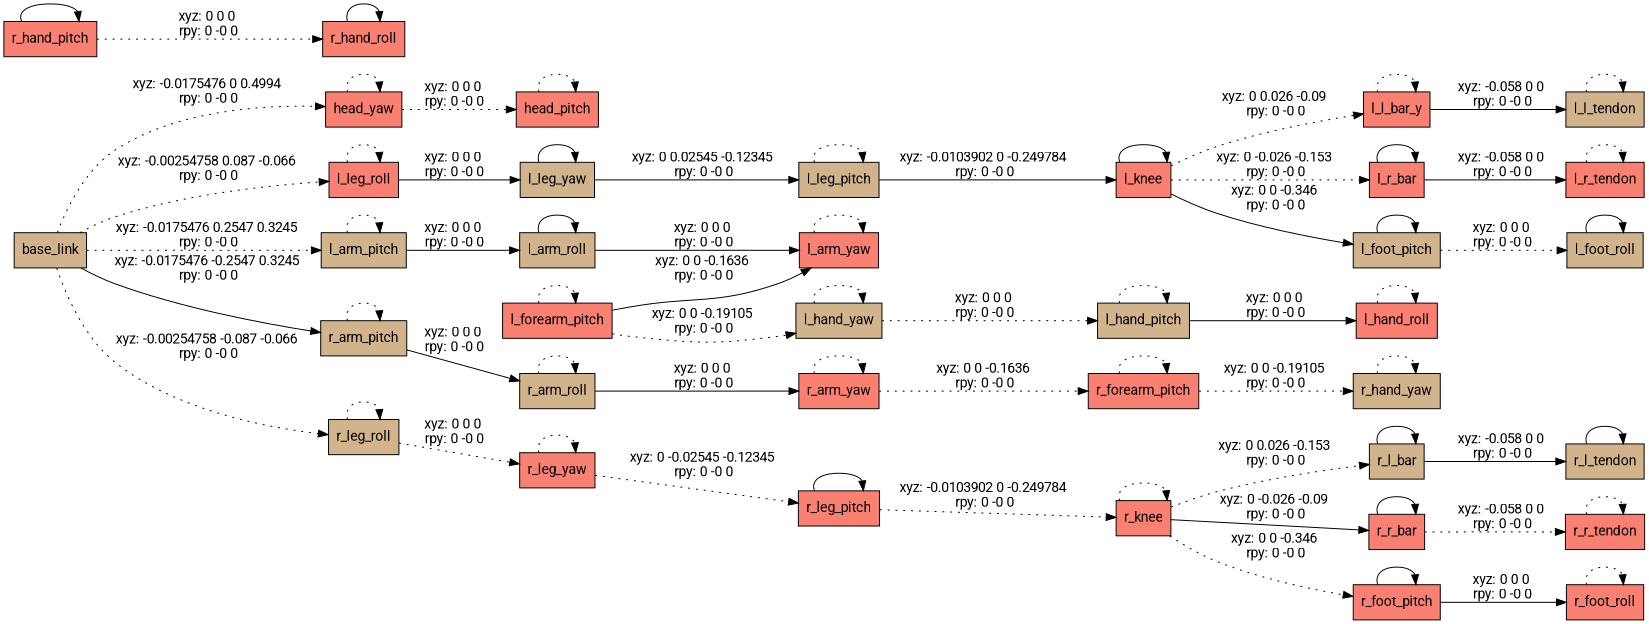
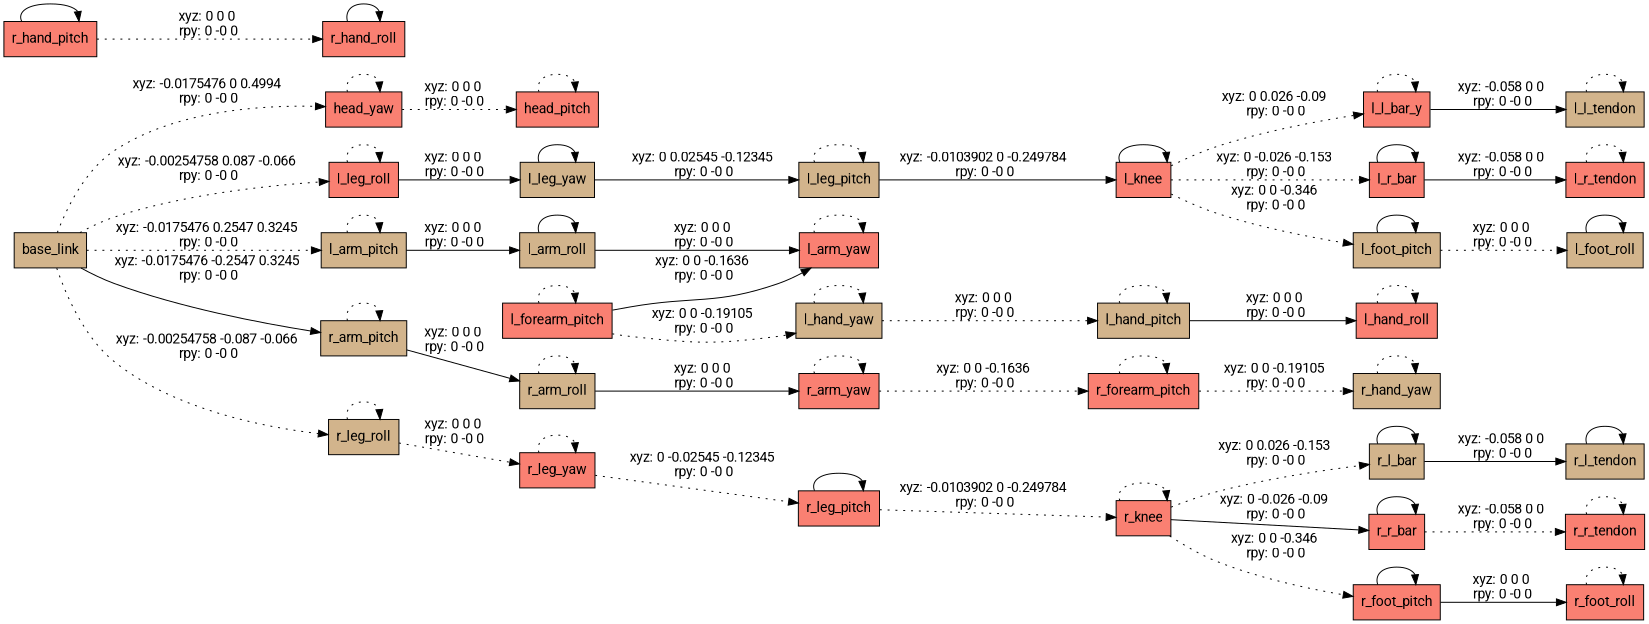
  digraph {
    fontname=Roboto
    rankdir=LR
    node [fillcolor=salmon fontname=Roboto shape=box style=filled]
    edge [fontname=Roboto style=dotted]
    n1 [fillcolor=tan label=base_link]
    n2 [label=head_yaw]
    n3 [fillcolor=tan label=l_arm_pitch]
    n4 [label=l_leg_roll]
    n5 [fillcolor=tan label=r_arm_pitch]
    n6 [fillcolor=tan label=r_leg_roll]
    n7 [label=head_pitch]
    n8 [fillcolor=tan label=l_arm_roll]
    n9 [fillcolor=tan label=l_leg_yaw]
    n10 [fillcolor=tan label=r_arm_roll]
    n11 [label=r_leg_yaw]
    n12 [label=l_arm_yaw]
    n13 [label=l_forearm_pitch]
    n14 [fillcolor=tan label=l_hand_yaw]
    n15 [fillcolor=tan label=l_hand_pitch]
    n16 [label=l_hand_roll]
    n17 [fillcolor=tan label=l_leg_pitch]
    n18 [label=l_knee]
    n19 [fillcolor=tan label=l_foot_pitch]
    n20 [label=l_l_bar_y]
    n21 [label=l_r_bar]
    n22 [fillcolor=tan label=l_foot_roll]
    n23 [fillcolor=tan label=l_l_tendon]
    n24 [label=l_r_tendon]
    n25 [label=r_arm_yaw]
    n26 [label=r_forearm_pitch]
    n27 [fillcolor=tan label=r_hand_yaw]
    n28 [label=r_hand_pitch]
    n29 [label=r_hand_roll]
    n30 [label=r_leg_pitch]
    n31 [label=r_knee]
    n32 [label=r_foot_pitch]
    n33 [fillcolor=tan label=r_l_bar]
    n34 [label=r_r_bar]
    n35 [label=r_foot_roll]
    n36 [fillcolor=tan label=r_l_tendon]
    n37 [label=r_r_tendon]
    n1 -> n2 [label="xyz: -0.0175476 0 0.4994 \nrpy: 0 -0 0"]
    n1 -> n3 [label="xyz: -0.0175476 0.2547 0.3245 \nrpy: 0 -0 0"]
    n1 -> n4 [label="xyz: -0.00254758 0.087 -0.066 \nrpy: 0 -0 0"]
    n1 -> n5 [label="xyz: -0.0175476 -0.2547 0.3245 \nrpy: 0 -0 0" style=solid]
    n1 -> n6 [label="xyz: -0.00254758 -0.087 -0.066 \nrpy: 0 -0 0"]
    n2 -> n2
    n2 -> n7 [label="xyz: 0 0 0 \nrpy: 0 -0 0"]
    n3 -> n3
    n3 -> n8 [label="xyz: 0 0 0 \nrpy: 0 -0 0" style=solid]
    n4 -> n4
    n4 -> n9 [label="xyz: 0 0 0 \nrpy: 0 -0 0" style=solid]
    n5 -> n5
    n5 -> n10 [label="xyz: 0 0 0 \nrpy: 0 -0 0" style=solid]
    n6 -> n6
    n6 -> n11 [label="xyz: 0 0 0 \nrpy: 0 -0 0"]
    n7 -> n7
    n8 -> n8 [style=solid]
    n8 -> n12 [label="xyz: 0 0 0 \nrpy: 0 -0 0" style=solid]
    n9 -> n9 [style=solid]
    n9 -> n17 [label="xyz: 0 0.02545 -0.12345 \nrpy: 0 -0 0" style=solid]
    n10 -> n10
    n10 -> n25 [label="xyz: 0 0 0 \nrpy: 0 -0 0" style=solid]
    n11 -> n11
    n11 -> n30 [label="xyz: 0 -0.02545 -0.12345 \nrpy: 0 -0 0"]
    n12 -> n12
    n13 -> n12 [label="xyz: 0 0 -0.1636 \nrpy: 0 -0 0" style=solid]
    n13 -> n13
    n13 -> n14 [label="xyz: 0 0 -0.19105 \nrpy: 0 -0 0"]
    n14 -> n14
    n14 -> n15 [label="xyz: 0 0 0 \nrpy: 0 -0 0"]
    n15 -> n15
    n15 -> n16 [label="xyz: 0 0 0 \nrpy: 0 -0 0" style=solid]
    n16 -> n16
    n17 -> n17
    n17 -> n18 [label="xyz: -0.0103902 0 -0.249784 \nrpy: 0 -0 0" style=solid]
    n18 -> n18 [style=solid]
-   n18 -> n19 [label="xyz: 0 0 -0.346 \nrpy: 0 -0 0" style=solid]
+   n18 -> n19 [label="xyz: 0 0 -0.346 \nrpy: 0 -0 0"]
    n18 -> n20 [label="xyz: 0 0.026 -0.09 \nrpy: 0 -0 0"]
    n18 -> n21 [label="xyz: 0 -0.026 -0.153 \nrpy: 0 -0 0"]
    n19 -> n19 [style=solid]
    n19 -> n22 [label="xyz: 0 0 0 \nrpy: 0 -0 0"]
    n20 -> n20
    n20 -> n23 [label="xyz: -0.058 0 0 \nrpy: 0 -0 0" style=solid]
    n21 -> n21 [style=solid]
    n21 -> n24 [label="xyz: -0.058 0 0 \nrpy: 0 -0 0" style=solid]
    n22 -> n22 [style=solid]
    n23 -> n23
    n24 -> n24
    n25 -> n25
    n25 -> n26 [label="xyz: 0 0 -0.1636 \nrpy: 0 -0 0"]
    n26 -> n26
    n26 -> n27 [label="xyz: 0 0 -0.19105 \nrpy: 0 -0 0"]
    n27 -> n27
    n28 -> n28 [style=solid]
    n28 -> n29 [label="xyz: 0 0 0 \nrpy: 0 -0 0"]
    n29 -> n29 [style=solid]
    n30 -> n30 [style=solid]
    n30 -> n31 [label="xyz: -0.0103902 0 -0.249784 \nrpy: 0 -0 0"]
    n31 -> n31
    n31 -> n32 [label="xyz: 0 0 -0.346 \nrpy: 0 -0 0"]
    n31 -> n33 [label="xyz: 0 0.026 -0.153 \nrpy: 0 -0 0"]
    n31 -> n34 [label="xyz: 0 -0.026 -0.09 \nrpy: 0 -0 0" style=solid]
    n32 -> n32 [style=solid]
    n32 -> n35 [label="xyz: 0 0 0 \nrpy: 0 -0 0" style=solid]
    n33 -> n33 [style=solid]
    n33 -> n36 [label="xyz: -0.058 0 0 \nrpy: 0 -0 0" style=solid]
    n34 -> n34 [style=solid]
    n34 -> n37 [label="xyz: -0.058 0 0 \nrpy: 0 -0 0"]
    n35 -> n35
    n36 -> n36 [style=solid]
    n37 -> n37
  }
